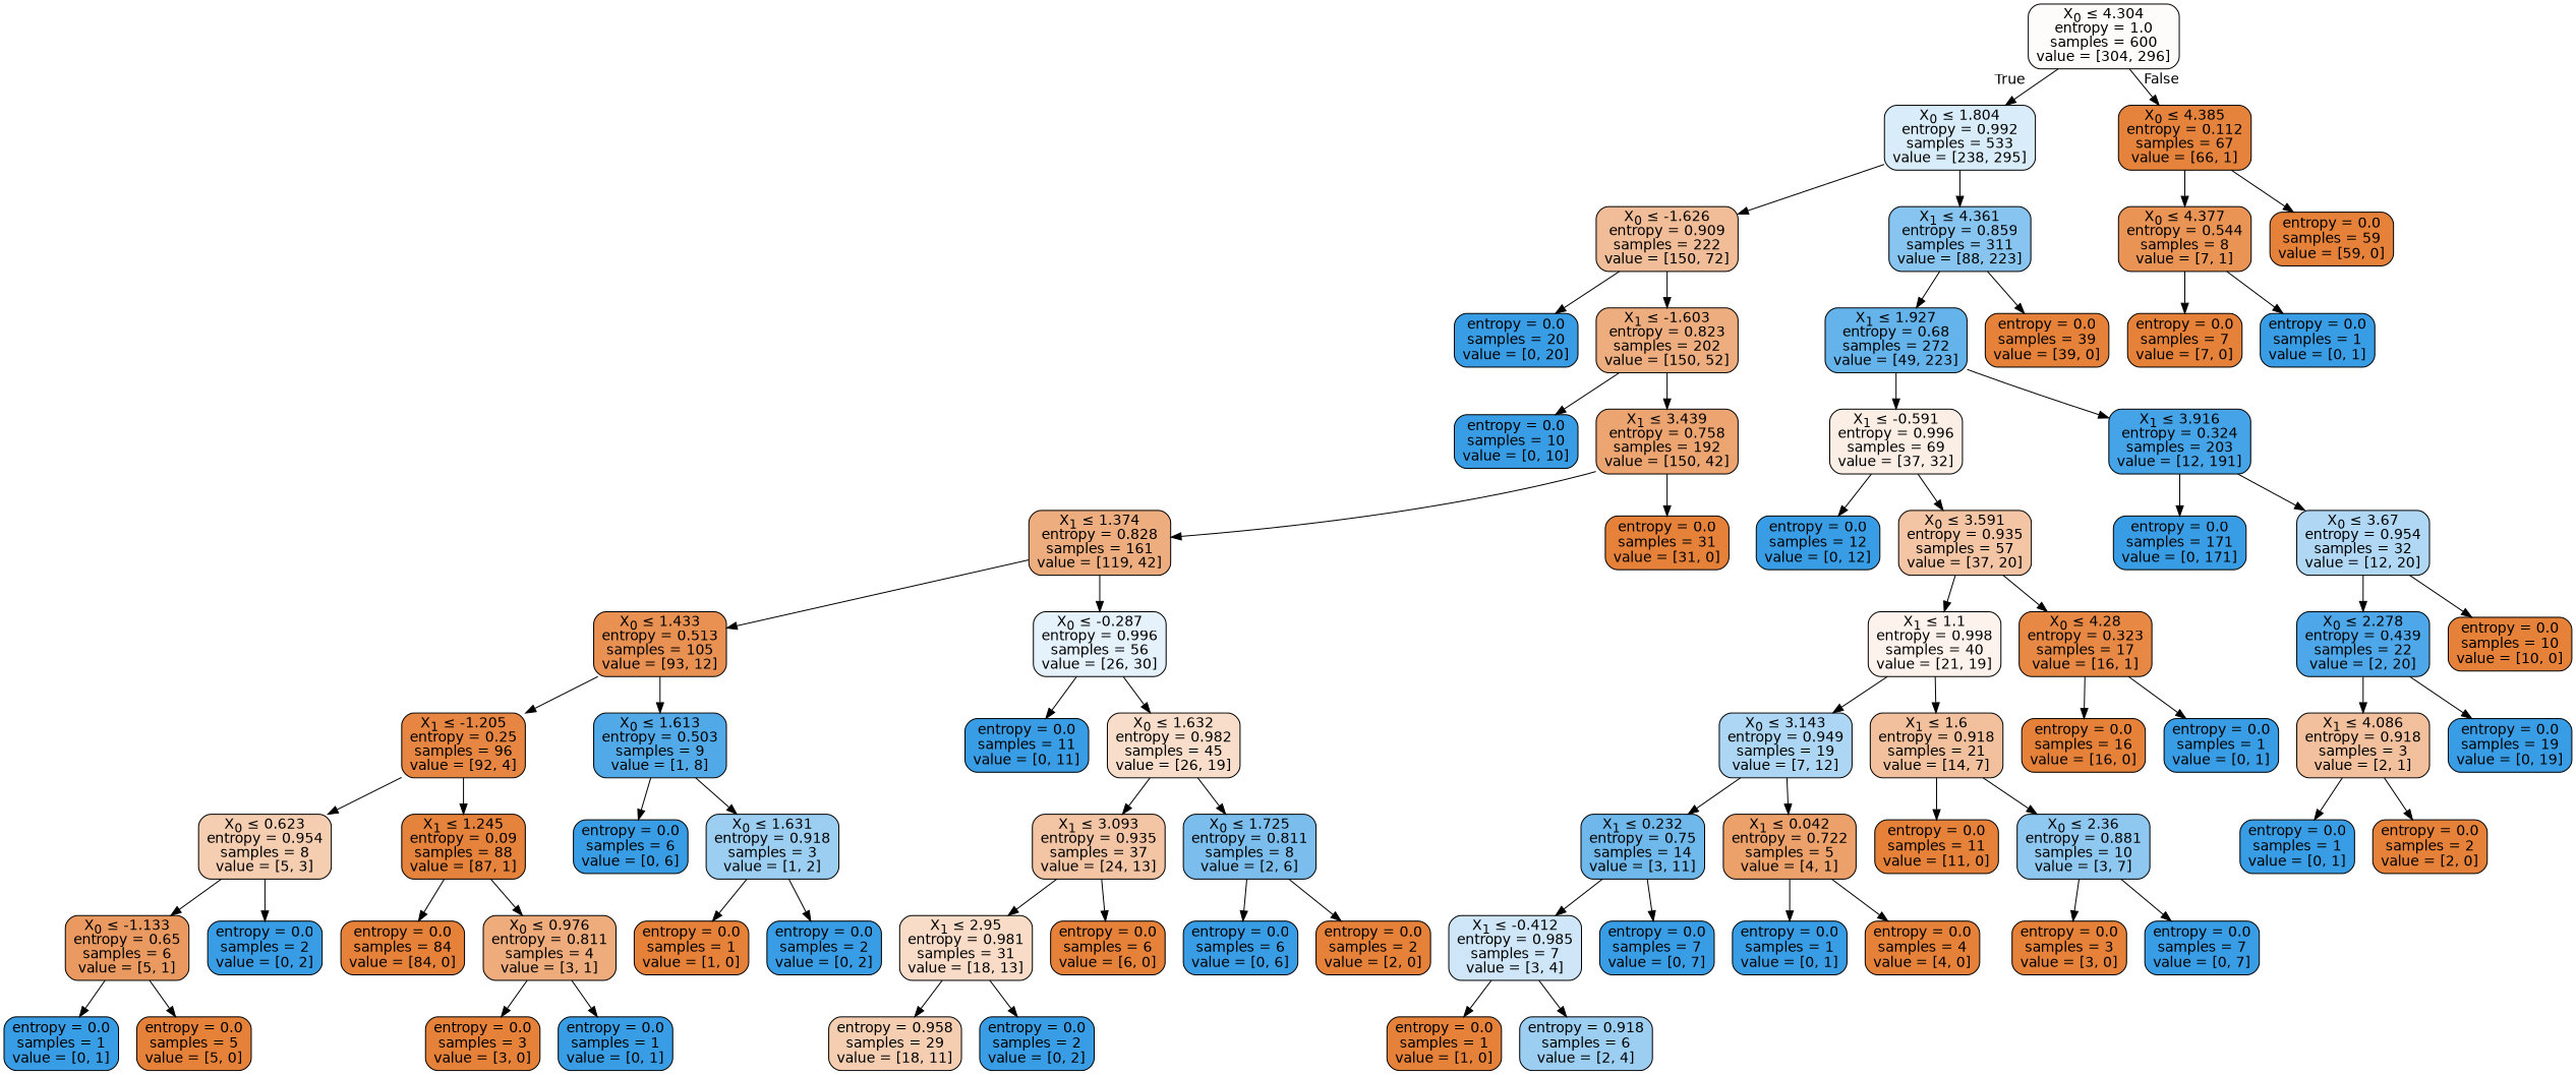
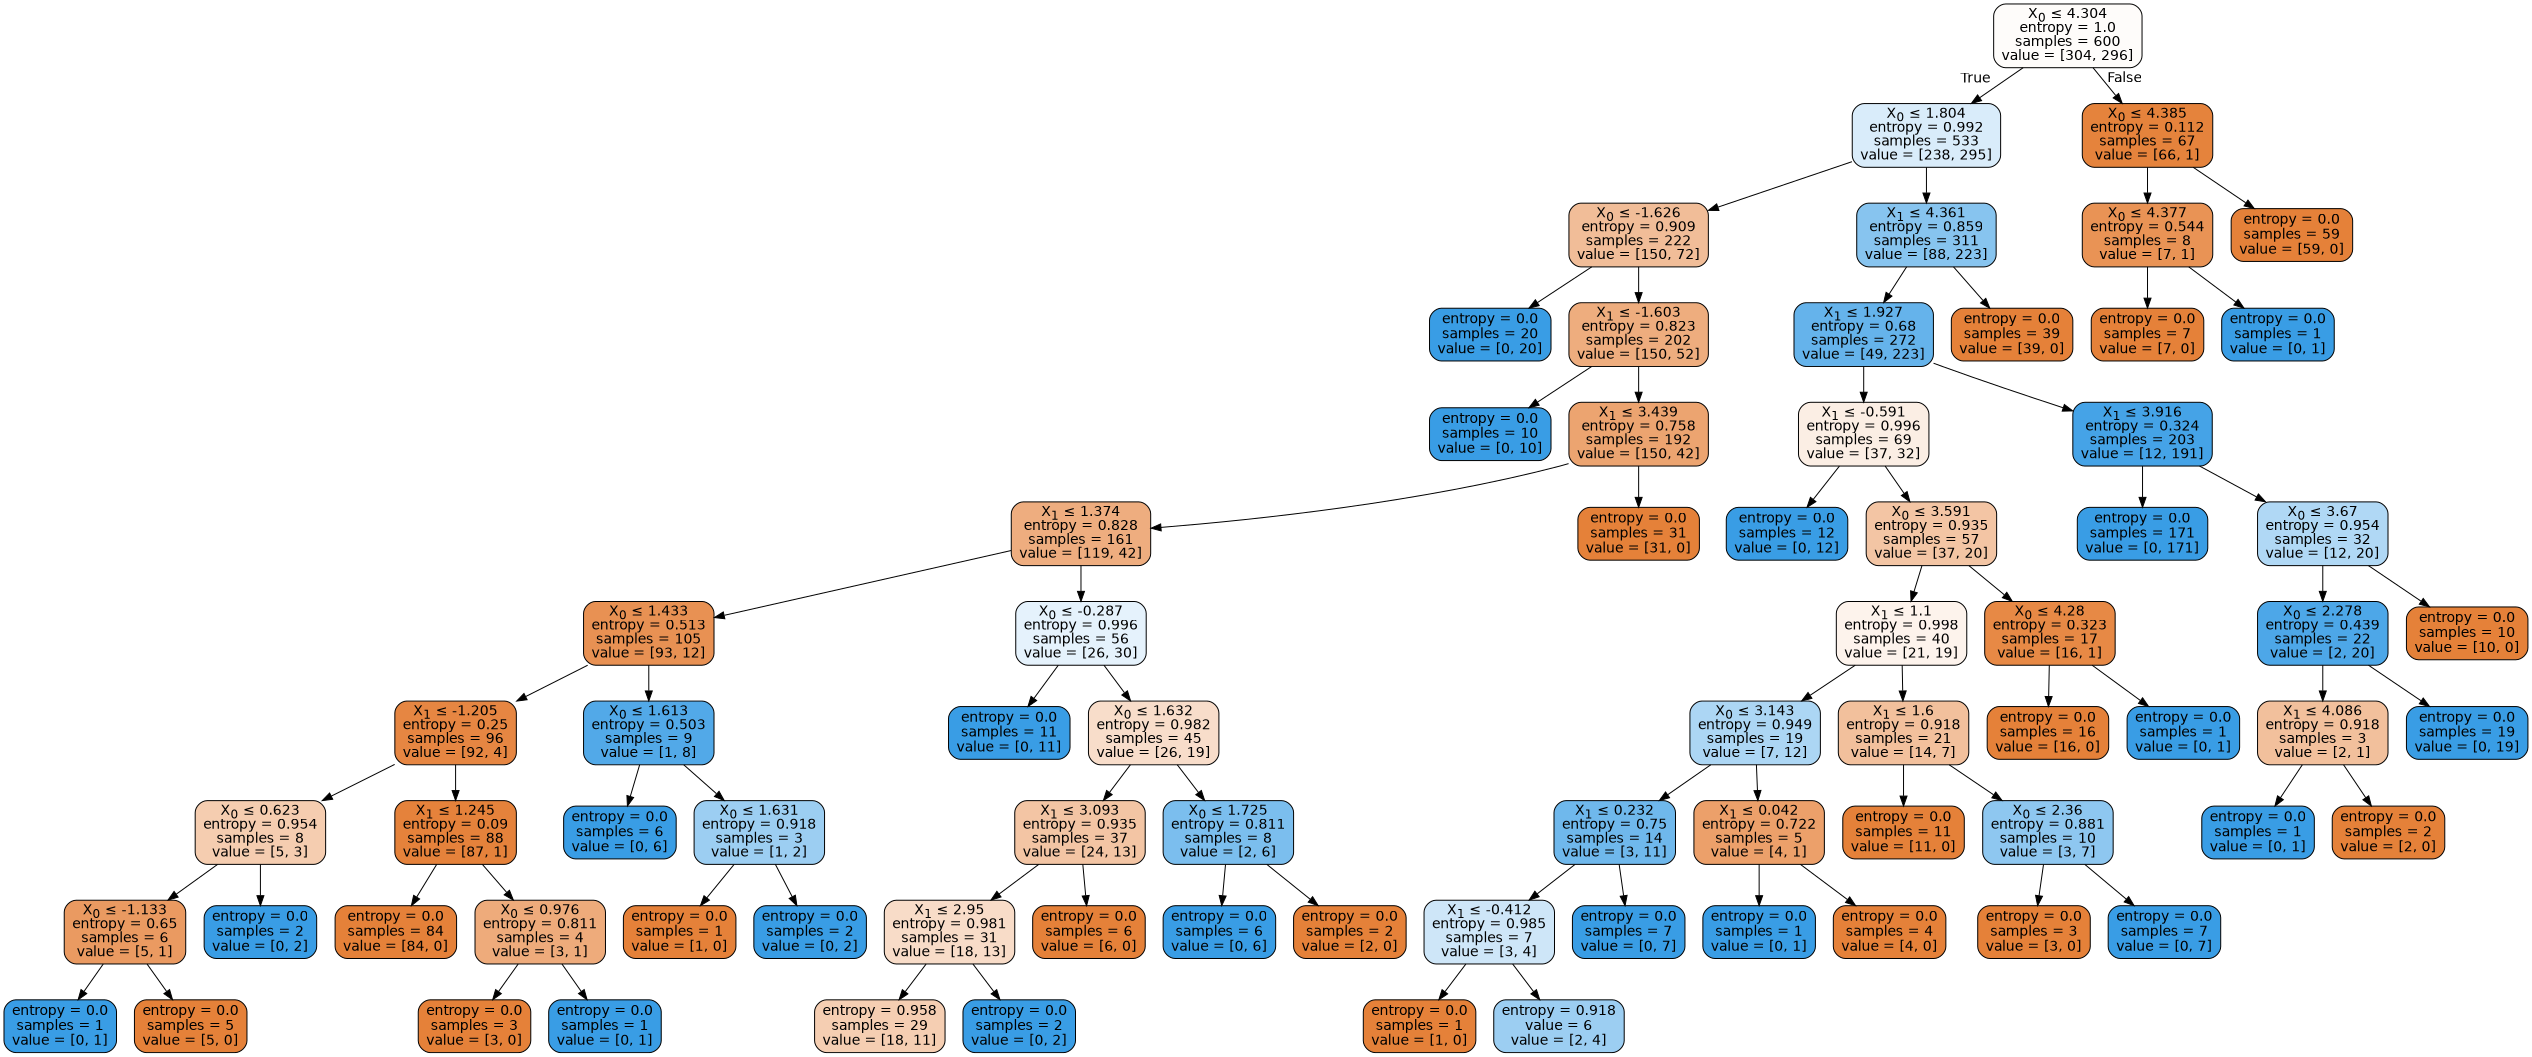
  digraph {
    node [color=black fillcolor="#399de5" fontname=helvetica shape=box style="filled, rounded"]
    edge [fontname=helvetica]
    n1 [fillcolor="#fefcfa" label=<X<SUB>0</SUB> &le; 4.304<br/>entropy = 1.0<br/>samples = 600<br/>value = [304, 296]>]
    n2 [fillcolor="#d9ecfa" label=<X<SUB>0</SUB> &le; 1.804<br/>entropy = 0.992<br/>samples = 533<br/>value = [238, 295]>]
    n3 [fillcolor="#e5833c" label=<X<SUB>0</SUB> &le; 4.385<br/>entropy = 0.112<br/>samples = 67<br/>value = [66, 1]>]
    n4 [fillcolor="#f1bd98" label=<X<SUB>0</SUB> &le; -1.626<br/>entropy = 0.909<br/>samples = 222<br/>value = [150, 72]>]
    n5 [fillcolor="#87c4ef" label=<X<SUB>1</SUB> &le; 4.361<br/>entropy = 0.859<br/>samples = 311<br/>value = [88, 223]>]
    n6 [label=<entropy = 0.0<br/>samples = 20<br/>value = [0, 20]>]
    n7 [fillcolor="#eead7e" label=<X<SUB>1</SUB> &le; -1.603<br/>entropy = 0.823<br/>samples = 202<br/>value = [150, 52]>]
    n8 [label=<entropy = 0.0<br/>samples = 10<br/>value = [0, 10]>]
    n9 [fillcolor="#eca470" label=<X<SUB>1</SUB> &le; 3.439<br/>entropy = 0.758<br/>samples = 192<br/>value = [150, 42]>]
    n10 [fillcolor="#eead7f" label=<X<SUB>1</SUB> &le; 1.374<br/>entropy = 0.828<br/>samples = 161<br/>value = [119, 42]>]
    n11 [fillcolor="#e58139" label=<entropy = 0.0<br/>samples = 31<br/>value = [31, 0]>]
    n12 [fillcolor="#e89153" label=<X<SUB>0</SUB> &le; 1.433<br/>entropy = 0.513<br/>samples = 105<br/>value = [93, 12]>]
    n13 [fillcolor="#e5f2fc" label=<X<SUB>0</SUB> &le; -0.287<br/>entropy = 0.996<br/>samples = 56<br/>value = [26, 30]>]
    n14 [fillcolor="#e68642" label=<X<SUB>1</SUB> &le; -1.205<br/>entropy = 0.25<br/>samples = 96<br/>value = [92, 4]>]
    n15 [fillcolor="#52a9e8" label=<X<SUB>0</SUB> &le; 1.613<br/>entropy = 0.503<br/>samples = 9<br/>value = [1, 8]>]
    n16 [fillcolor="#f5cdb0" label=<X<SUB>0</SUB> &le; 0.623<br/>entropy = 0.954<br/>samples = 8<br/>value = [5, 3]>]
    n17 [fillcolor="#e5823b" label=<X<SUB>1</SUB> &le; 1.245<br/>entropy = 0.09<br/>samples = 88<br/>value = [87, 1]>]
    n18 [fillcolor="#ea9a61" label=<X<SUB>0</SUB> &le; -1.133<br/>entropy = 0.65<br/>samples = 6<br/>value = [5, 1]>]
    n19 [label=<entropy = 0.0<br/>samples = 2<br/>value = [0, 2]>]
    n20 [label=<entropy = 0.0<br/>samples = 1<br/>value = [0, 1]>]
    n21 [fillcolor="#e58139" label=<entropy = 0.0<br/>samples = 5<br/>value = [5, 0]>]
    n22 [fillcolor="#e58139" label=<entropy = 0.0<br/>samples = 84<br/>value = [84, 0]>]
    n23 [fillcolor="#eeab7b" label=<X<SUB>0</SUB> &le; 0.976<br/>entropy = 0.811<br/>samples = 4<br/>value = [3, 1]>]
    n24 [fillcolor="#e58139" label=<entropy = 0.0<br/>samples = 3<br/>value = [3, 0]>]
    n25 [label=<entropy = 0.0<br/>samples = 1<br/>value = [0, 1]>]
    n26 [label=<entropy = 0.0<br/>samples = 6<br/>value = [0, 6]>]
    n27 [fillcolor="#9ccef2" label=<X<SUB>0</SUB> &le; 1.631<br/>entropy = 0.918<br/>samples = 3<br/>value = [1, 2]>]
    n28 [fillcolor="#e58139" label=<entropy = 0.0<br/>samples = 1<br/>value = [1, 0]>]
    n29 [label=<entropy = 0.0<br/>samples = 2<br/>value = [0, 2]>]
    n30 [label=<entropy = 0.0<br/>samples = 11<br/>value = [0, 11]>]
    n31 [fillcolor="#f8ddca" label=<X<SUB>0</SUB> &le; 1.632<br/>entropy = 0.982<br/>samples = 45<br/>value = [26, 19]>]
    n32 [fillcolor="#f3c5a4" label=<X<SUB>1</SUB> &le; 3.093<br/>entropy = 0.935<br/>samples = 37<br/>value = [24, 13]>]
    n33 [fillcolor="#7bbeee" label=<X<SUB>0</SUB> &le; 1.725<br/>entropy = 0.811<br/>samples = 8<br/>value = [2, 6]>]
    n34 [fillcolor="#f8dcc8" label=<X<SUB>1</SUB> &le; 2.95<br/>entropy = 0.981<br/>samples = 31<br/>value = [18, 13]>]
    n35 [fillcolor="#e58139" label=<entropy = 0.0<br/>samples = 6<br/>value = [6, 0]>]
    n36 [fillcolor="#f5ceb2" label=<entropy = 0.958<br/>samples = 29<br/>value = [18, 11]>]
    n37 [label=<entropy = 0.0<br/>samples = 2<br/>value = [0, 2]>]
    n38 [label=<entropy = 0.0<br/>samples = 6<br/>value = [0, 6]>]
    n39 [fillcolor="#e58139" label=<entropy = 0.0<br/>samples = 2<br/>value = [2, 0]>]
    n40 [fillcolor="#65b3eb" label=<X<SUB>1</SUB> &le; 1.927<br/>entropy = 0.68<br/>samples = 272<br/>value = [49, 223]>]
    n41 [fillcolor="#e58139" label=<entropy = 0.0<br/>samples = 39<br/>value = [39, 0]>]
    n42 [fillcolor="#fbeee4" label=<X<SUB>1</SUB> &le; -0.591<br/>entropy = 0.996<br/>samples = 69<br/>value = [37, 32]>]
    n43 [fillcolor="#45a3e7" label=<X<SUB>1</SUB> &le; 3.916<br/>entropy = 0.324<br/>samples = 203<br/>value = [12, 191]>]
    n44 [label=<entropy = 0.0<br/>samples = 12<br/>value = [0, 12]>]
    n45 [fillcolor="#f3c5a4" label=<X<SUB>0</SUB> &le; 3.591<br/>entropy = 0.935<br/>samples = 57<br/>value = [37, 20]>]
    n46 [fillcolor="#fdf3ec" label=<X<SUB>1</SUB> &le; 1.1<br/>entropy = 0.998<br/>samples = 40<br/>value = [21, 19]>]
    n47 [fillcolor="#e78945" label=<X<SUB>0</SUB> &le; 4.28<br/>entropy = 0.323<br/>samples = 17<br/>value = [16, 1]>]
    n48 [fillcolor="#acd6f4" label=<X<SUB>0</SUB> &le; 3.143<br/>entropy = 0.949<br/>samples = 19<br/>value = [7, 12]>]
    n49 [fillcolor="#f2c09c" label=<X<SUB>1</SUB> &le; 1.6<br/>entropy = 0.918<br/>samples = 21<br/>value = [14, 7]>]
    n50 [fillcolor="#6fb8ec" label=<X<SUB>1</SUB> &le; 0.232<br/>entropy = 0.75<br/>samples = 14<br/>value = [3, 11]>]
    n51 [fillcolor="#eca06a" label=<X<SUB>1</SUB> &le; 0.042<br/>entropy = 0.722<br/>samples = 5<br/>value = [4, 1]>]
    n52 [fillcolor="#cee6f8" label=<X<SUB>1</SUB> &le; -0.412<br/>entropy = 0.985<br/>samples = 7<br/>value = [3, 4]>]
    n53 [label=<entropy = 0.0<br/>samples = 7<br/>value = [0, 7]>]
    n54 [fillcolor="#e58139" label=<entropy = 0.0<br/>samples = 1<br/>value = [1, 0]>]
-   n55 [fillcolor="#9ccef2" label=<entropy = 0.918<br/>samples = 6<br/>value = [2, 4]>]
+   n55 [fillcolor="#9ccef2" label=<entropy = 0.918<br/>value = 6<br/>value = [2, 4]>]
    n56 [label=<entropy = 0.0<br/>samples = 1<br/>value = [0, 1]>]
    n57 [fillcolor="#e58139" label=<entropy = 0.0<br/>samples = 4<br/>value = [4, 0]>]
    n58 [fillcolor="#e58139" label=<entropy = 0.0<br/>samples = 11<br/>value = [11, 0]>]
    n59 [fillcolor="#8ec7f0" label=<X<SUB>0</SUB> &le; 2.36<br/>entropy = 0.881<br/>samples = 10<br/>value = [3, 7]>]
    n60 [fillcolor="#e58139" label=<entropy = 0.0<br/>samples = 3<br/>value = [3, 0]>]
    n61 [label=<entropy = 0.0<br/>samples = 7<br/>value = [0, 7]>]
    n62 [fillcolor="#e58139" label=<entropy = 0.0<br/>samples = 16<br/>value = [16, 0]>]
    n63 [label=<entropy = 0.0<br/>samples = 1<br/>value = [0, 1]>]
    n64 [label=<entropy = 0.0<br/>samples = 171<br/>value = [0, 171]>]
    n65 [fillcolor="#b0d8f5" label=<X<SUB>0</SUB> &le; 3.67<br/>entropy = 0.954<br/>samples = 32<br/>value = [12, 20]>]
    n66 [fillcolor="#4da7e8" label=<X<SUB>0</SUB> &le; 2.278<br/>entropy = 0.439<br/>samples = 22<br/>value = [2, 20]>]
    n67 [fillcolor="#e58139" label=<entropy = 0.0<br/>samples = 10<br/>value = [10, 0]>]
    n68 [fillcolor="#f2c09c" label=<X<SUB>1</SUB> &le; 4.086<br/>entropy = 0.918<br/>samples = 3<br/>value = [2, 1]>]
    n69 [label=<entropy = 0.0<br/>samples = 19<br/>value = [0, 19]>]
    n70 [label=<entropy = 0.0<br/>samples = 1<br/>value = [0, 1]>]
    n71 [fillcolor="#e58139" label=<entropy = 0.0<br/>samples = 2<br/>value = [2, 0]>]
    n72 [fillcolor="#e99355" label=<X<SUB>0</SUB> &le; 4.377<br/>entropy = 0.544<br/>samples = 8<br/>value = [7, 1]>]
    n73 [fillcolor="#e58139" label=<entropy = 0.0<br/>samples = 59<br/>value = [59, 0]>]
    n74 [fillcolor="#e58139" label=<entropy = 0.0<br/>samples = 7<br/>value = [7, 0]>]
    n75 [label=<entropy = 0.0<br/>samples = 1<br/>value = [0, 1]>]
    n1 -> n2 [headlabel=True labelangle=45 labeldistance=2.5]
    n1 -> n3 [headlabel=False labelangle=-45 labeldistance=2.5]
    n2 -> n4
    n2 -> n5
    n3 -> n72
    n3 -> n73
    n4 -> n6
    n4 -> n7
    n5 -> n40
    n5 -> n41
    n7 -> n8
    n7 -> n9
    n9 -> n10
    n9 -> n11
    n10 -> n12
    n10 -> n13
    n12 -> n14
    n12 -> n15
    n13 -> n30
    n13 -> n31
    n14 -> n16
    n14 -> n17
    n15 -> n26
    n15 -> n27
    n16 -> n18
    n16 -> n19
    n17 -> n22
    n17 -> n23
    n18 -> n20
    n18 -> n21
    n23 -> n24
    n23 -> n25
    n27 -> n28
    n27 -> n29
    n31 -> n32
    n31 -> n33
    n32 -> n34
    n32 -> n35
    n33 -> n38
    n33 -> n39
    n34 -> n36
    n34 -> n37
    n40 -> n42
    n40 -> n43
    n42 -> n44
    n42 -> n45
    n43 -> n64
    n43 -> n65
    n45 -> n46
    n45 -> n47
    n46 -> n48
    n46 -> n49
    n47 -> n62
    n47 -> n63
    n48 -> n50
    n48 -> n51
    n49 -> n58
    n49 -> n59
    n50 -> n52
    n50 -> n53
    n51 -> n56
    n51 -> n57
    n52 -> n54
    n52 -> n55
    n59 -> n60
    n59 -> n61
    n65 -> n66
    n65 -> n67
    n66 -> n68
    n66 -> n69
    n68 -> n70
    n68 -> n71
    n72 -> n74
    n72 -> n75
  }
